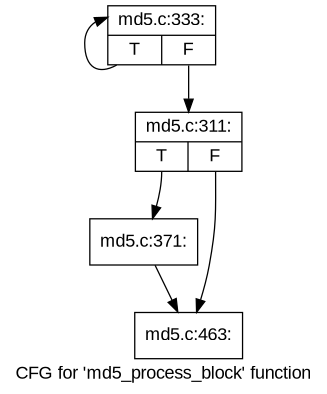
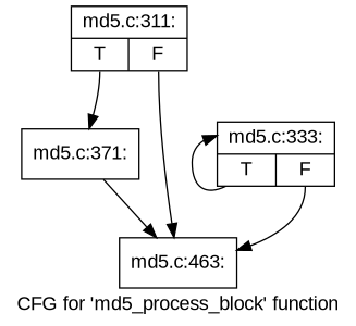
  digraph {
    fontname="Liberation Sans"
    label="CFG for 'md5_process_block' function"
    node [fontname="Liberation Sans" shape=record]
    edge [fontname="Liberation Sans" tailport=s0]
    n1 [label="{md5.c:311:|{<s0>T|<s1>F}}"]
    n2 [label="{md5.c:371:}"]
    n3 [label="{md5.c:463:}"]
    n4 [label="{md5.c:333:|{<s0>T|<s1>F}}"]
    n1 -> n2
    n1 -> n3 [tailport=s1]
    n2 -> n3
-   n4 -> n1 [tailport=s1]
+   n4 -> n3 [tailport=s1]
    n4 -> n4
  }
